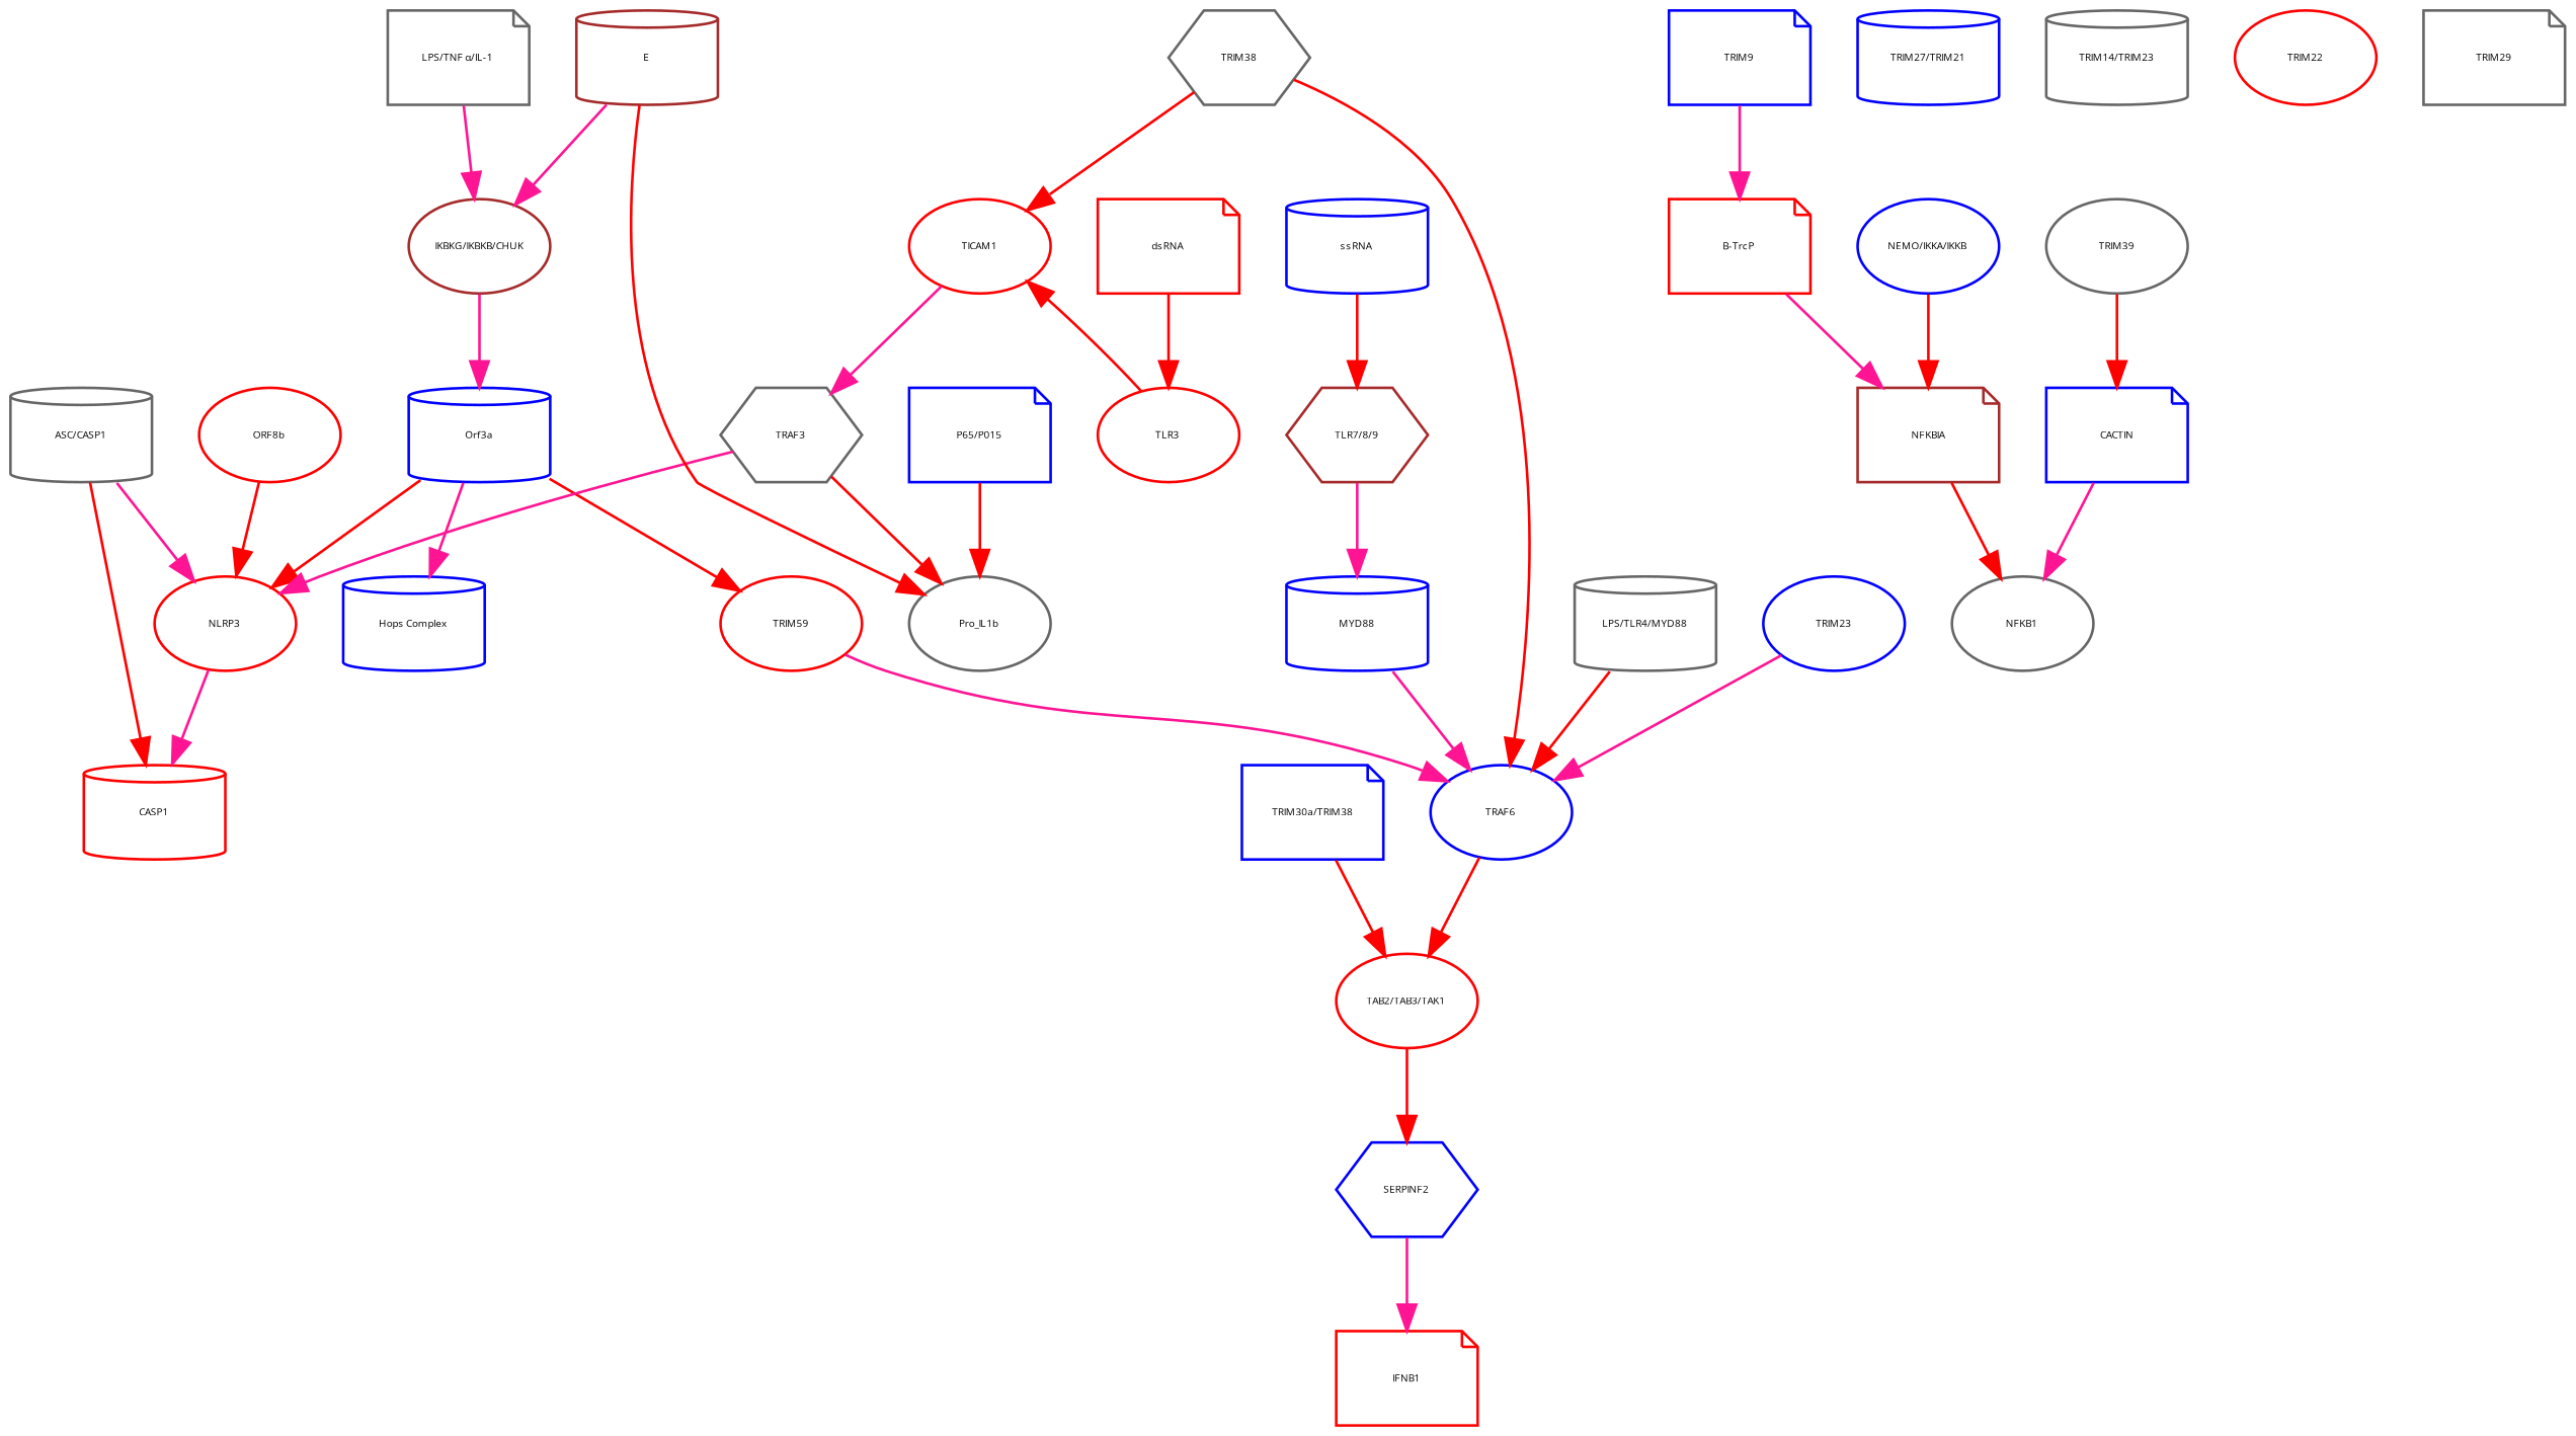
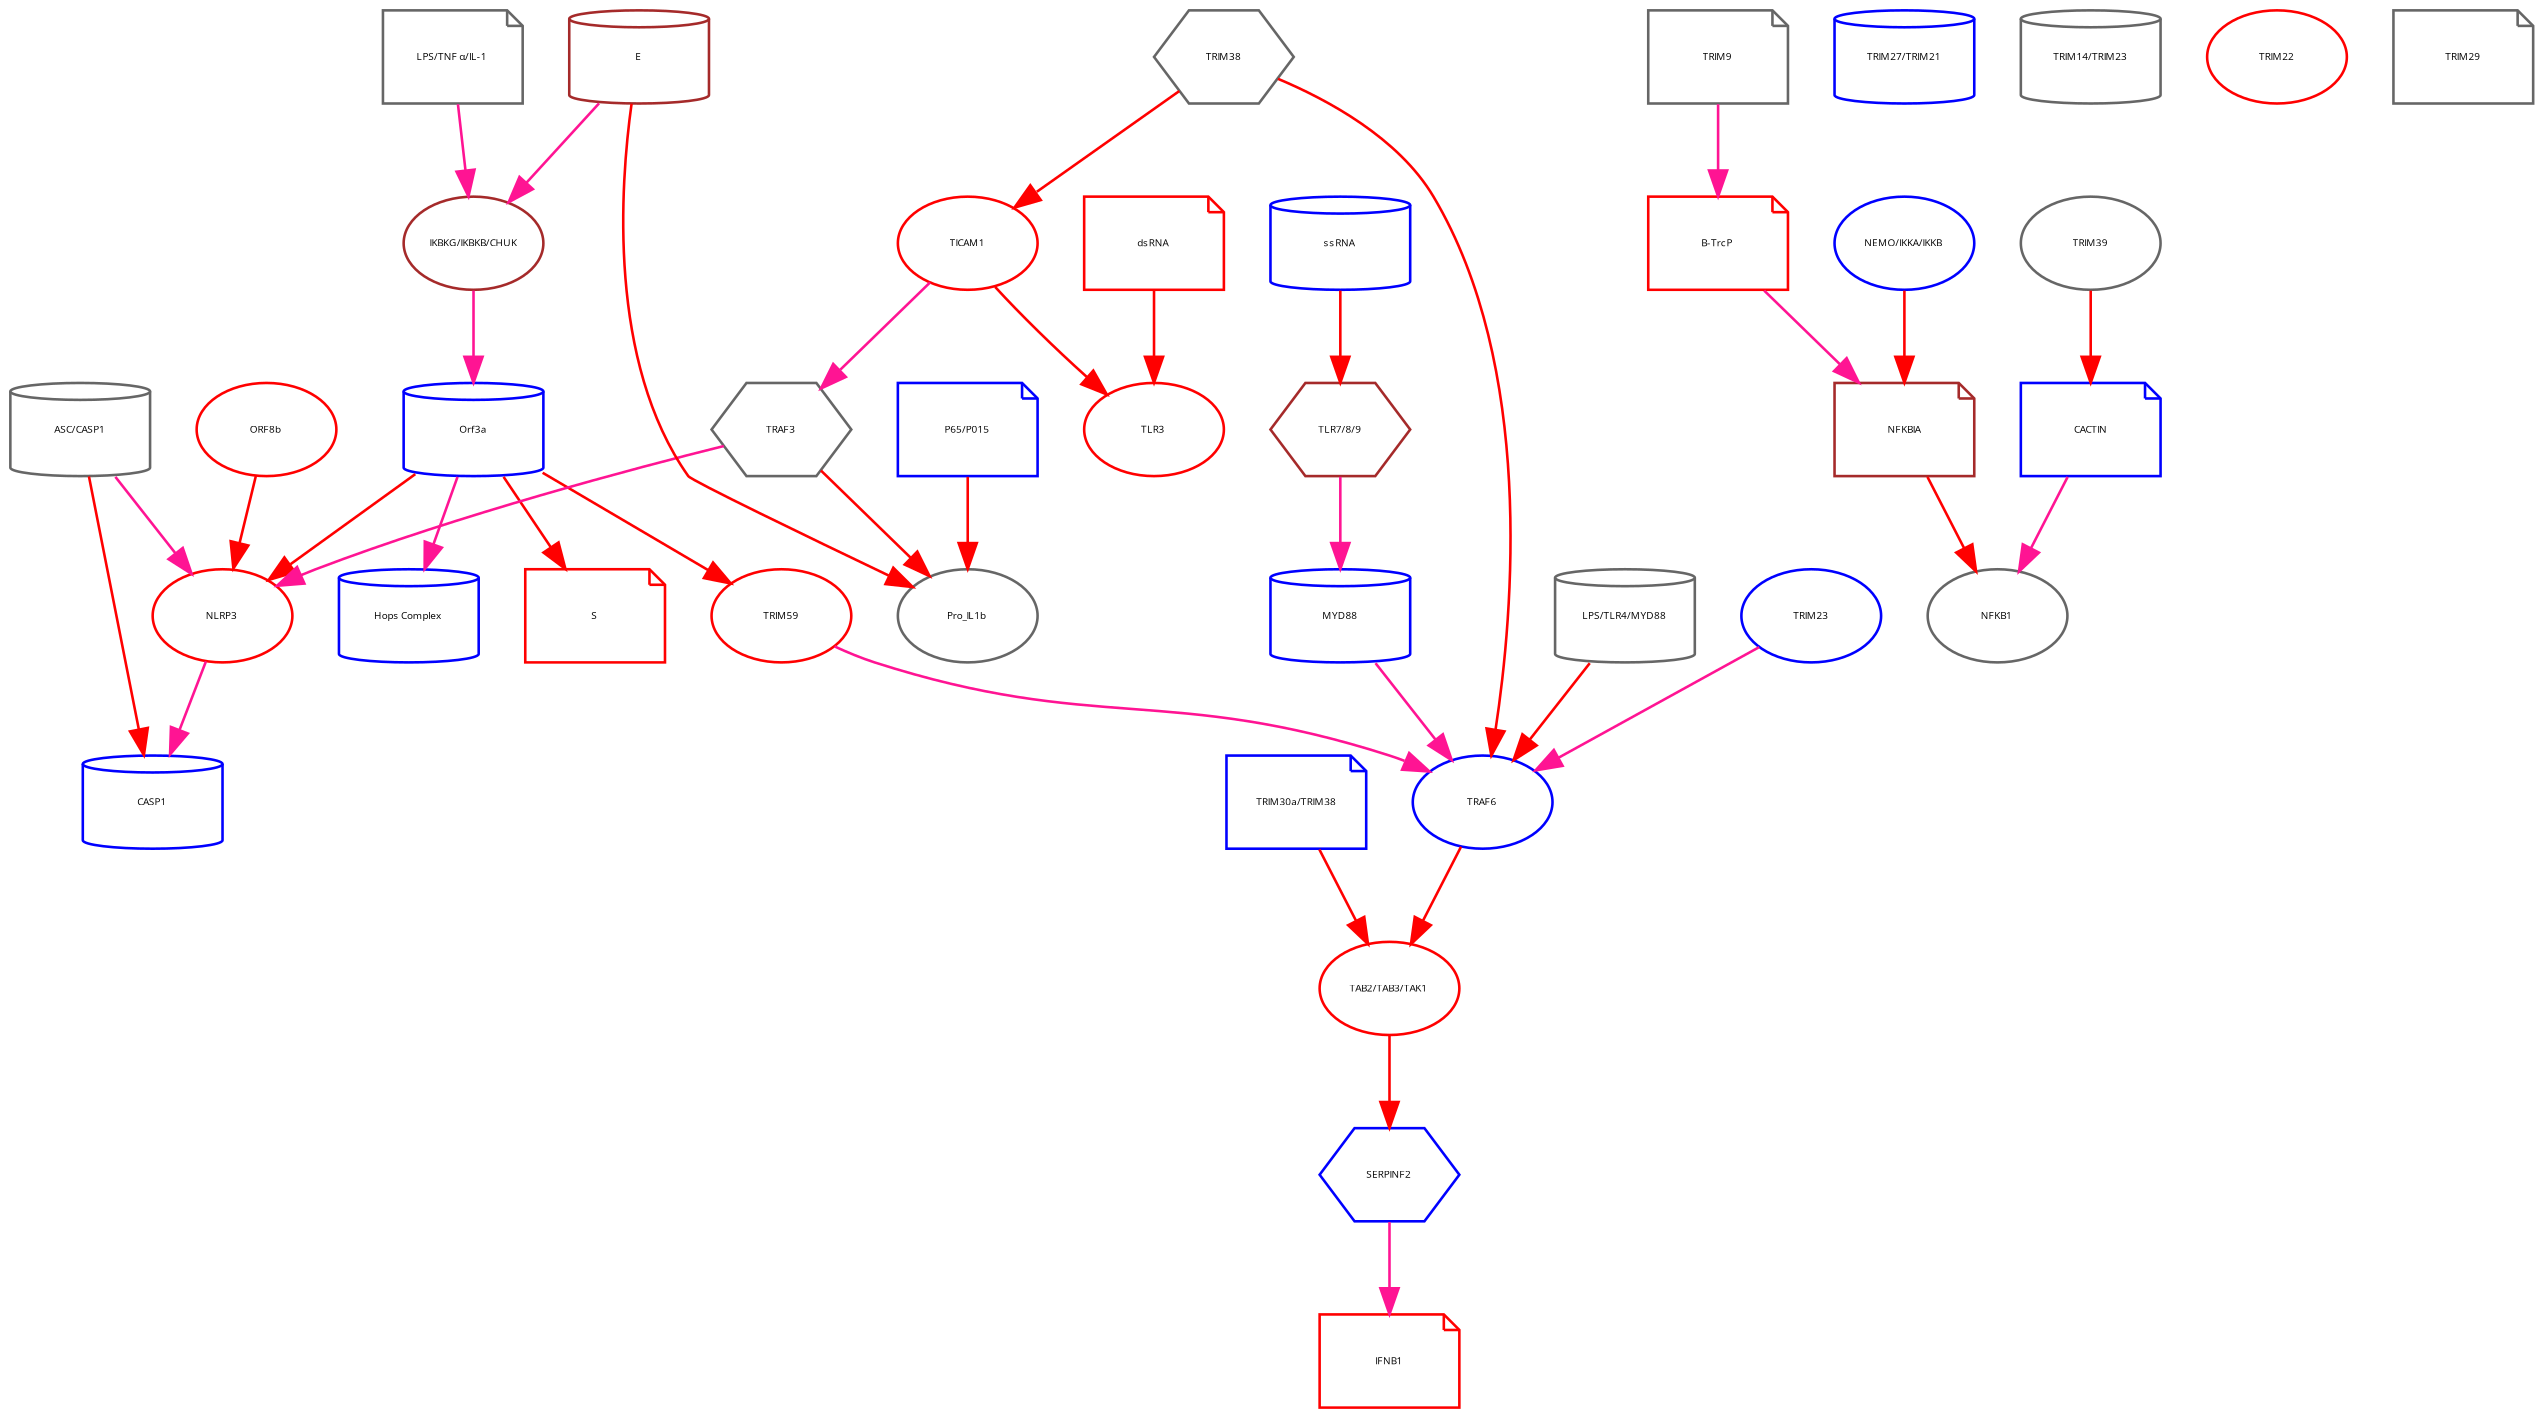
  strict digraph {
    fontname="Open Sans"
    node [bipartite=0 cls=macromolecule color=blue fontname="Open Sans" fontsize=4 shape=ellipse]
    edge [color=red fontname="Open Sans" interaction_type=production]
    n1 [annotation="urn_miriam_hgnc_5961|urn_miriam_hgnc_5960|urn_miriam_hgnc_1974" cls=complex color=brown label="IKBKG/IKBKB/CHUK"]
    n2 [label=Orf3a shape=cylinder]
+   n3 [annotation=urn_miriam_uniprot_P0DTC2 color=red label=S shape=note]
    n4 [annotation="urn_miriam_uniprot_J9TC74|urn_miriam_hgnc_14583|urn_miriam_hgnc_20593|urn_miriam_hgnc_24048|urn_miriam_hgnc_5013|urn_miriam_hgnc_20266" cls=complex label="Hops Complex" shape=cylinder]
    n5 [annotation=urn_miriam_hgnc_16400 color=red label=NLRP3]
    n6 [annotation=urn_miriam_pubmed_22588174 color=red label=TRIM59]
-   n7 [annotation=urn_miriam_hgnc_1499 color=red label=CASP1 shape=cylinder]
+   n7 [annotation=urn_miriam_hgnc_1499 label=CASP1 shape=cylinder]
    n8 [annotation=urn_miriam_hgnc_12036 label=TRAF6]
-   n9 [annotation=urn_miriam_hgnc_16288 label=TRIM9 shape=note]
+   n9 [annotation=urn_miriam_hgnc_16288 color=gray40 label=TRIM9 shape=note]
    n10 [annotation=urn_miriam_hgnc_1144 color=red label="B-TrcP" shape=note]
    n11 [annotation=urn_miriam_hgnc_7797 color=brown label=NFKBIA shape=note]
    n12 [annotation=urn_miriam_hgnc_7794 color=gray40 label=NFKB1]
    n13 [annotation=urn_miriam_hgnc_10065 color=gray40 label=TRIM39]
    n14 [annotation=urn_miriam_hgnc_29938 label=CACTIN shape=note]
    n15 [annotation="urn_miriam_hgnc_6121|urn_miriam_hgnc_11892|urn_miriam_hgnc_5991" cls=complex color=gray40 label="LPS/TNF α/IL-1" shape=note]
    n16 [annotation="urn_miriam_hgnc_15633|urn_miriam_hgnc_15632|urn_miriam_hgnc_15631" cls=complex color=brown label="TLR7/8/9" shape=hexagon]
    n17 [annotation=urn_miriam_hgnc_7562 label=MYD88 shape=cylinder]
    n18 [annotation=urn_miriam_hgnc_11849 color=red label=TLR3]
    n19 [annotation=urn_miriam_hgnc_18348 color=red label=TICAM1]
    n20 [annotation=urn_miriam_hgnc_12033 color=gray40 label=TRAF3 shape=hexagon]
    n21 [annotation="urn_miriam_hgnc_17075|urn_miriam_hgnc_30681|urn_miriam_hgnc_6859" cls=complex color=red label="TAB2/TAB3/TAK1"]
    n22 [annotation=urn_miriam_hgnc_9075 label=SERPINF2 shape=hexagon]
    n23 [annotation=urn_miriam_pubmed_5434 color=red label=IFNB1 shape=note]
    n24 [cls="nucleic acid feature" label=ssRNA shape=cylinder]
    n25 [annotation="urn_miriam_hgnc_9955|urn_miriam_hgnc_7794" cls=complex label="P65/P015" shape=note]
    n26 [annotation=urn_miriam_hgnc_5992 color=gray40 label=Pro_IL1b]
    n27 [annotation="urn_miriam_hgnc_9975|urn_miriam_hgnc_11312" cls=complex label="TRIM27/TRIM21" shape=cylinder]
    n28 [annotation="urn_miriam_hgnc_16283|urn_miriam_hgnc_660" cls=complex color=gray40 label="TRIM14/TRIM23" shape=cylinder]
    n29 [annotation="urn_miriam_hgnc_16608|urn_miriam_hgnc_1499" cls=complex color=gray40 label="ASC/CASP1" shape=cylinder]
    n30 [annotation=urn_miriam_hgnc_16379 color=red label=TRIM22]
    n31 [annotation=urn_miriam_ncbiprotein_1796318600 color=brown label=E shape=cylinder]
    n32 [annotation=urn_miriam_hgnc_10059 color=gray40 label=TRIM38 shape=hexagon]
    n33 [annotation=urn_miriam_hgnc_17274 color=gray40 label=TRIM29 shape=note]
    n34 [annotation="urn_miriam_hgnc_6121|urn_miriam_hgnc_11850|urn_miriam_hgnc_7562" cls=complex color=gray40 label="LPS/TLR4/MYD88" shape=cylinder]
    n35 [cls="nucleic acid feature" color=red label=dsRNA shape=note]
    n36 [annotation=urn_miriam_uniprot_Q6S8E2 color=red label=ORF8b]
    n37 [annotation="urn_miriam_hgnc_5961|urn_miriam_hgnc_5960|urn_miriam_hgnc_1974" cls=complex label="NEMO/IKKA/IKKB"]
    n38 [annotation=urn_miriam_hgnc_10059 cls=complex label="TRIM30a/TRIM38" shape=note]
    n39 [annotation=urn_miriam_hgnc_660 label=TRIM23]
    n1 -> n2 [color=deeppink interaction_type=stimulation]
+   n2 -> n3 [interaction_type=stimulation]
    n2 -> n4 [color=deeppink interaction_type=stimulation]
    n2 -> n5
    n2 -> n6 [annotation=urn_miriam_pubmed_28829373 interaction_type="necessary stimulation"]
    n5 -> n7 [annotation=urn_miriam_pubmed_31034780 color=deeppink interaction_type=catalysis]
    n6 -> n8 [annotation="urn_miriam_pubmed_23758787|urn_miriam_pubmed_22588174" color=deeppink interaction_type=inhibition]
    n8 -> n21 [annotation="urn_miriam_pubmed_23758787|urn_miriam_pubmed_25172371" interaction_type="necessary stimulation"]
    n9 -> n10 [color=deeppink interaction_type=inhibition]
    n10 -> n11 [annotation=urn_miriam_pubmed_21135871 color=deeppink interaction_type=catalysis]
    n11 -> n12
    n13 -> n14 [interaction_type=stimulation]
    n14 -> n12 [color=deeppink interaction_type=inhibition]
    n15 -> n1 [color=deeppink]
    n16 -> n17 [annotation=urn_miriam_pubmed_15361868 color=deeppink interaction_type="necessary stimulation"]
    n17 -> n8 [annotation="urn_miriam_pubmed_15361868|urn_miriam_pubmed_22539786|urn_miriam_pubmed_20724660" color=deeppink interaction_type="necessary stimulation"]
-   n18 -> n19 [annotation="urn_miriam_pubmed_23758787|urn_miriam_pubmed_22539786" interaction_type="necessary stimulation"]
+   n19 -> n18 [annotation="urn_miriam_pubmed_23758787|urn_miriam_pubmed_22539786" interaction_type="necessary stimulation"]
    n19 -> n20 [annotation=urn_miriam_pubmed_28829373 color=deeppink interaction_type="necessary stimulation"]
    n20 -> n5 [color=deeppink]
    n20 -> n26 [annotation=urn_miriam_pubmed_31034780 interaction_type=catalysis]
    n21 -> n22 [annotation=urn_miriam_pubmed_17706453 interaction_type="necessary stimulation"]
    n22 -> n23 [color=deeppink]
    n24 -> n16 [annotation=urn_miriam_pubmed_21782231 interaction_type="necessary stimulation"]
    n25 -> n26
    n29 -> n5 [color=deeppink]
    n29 -> n7
    n31 -> n1 [color=deeppink]
    n31 -> n26 [annotation=urn_miriam_pubmed_31034780 interaction_type=catalysis]
    n32 -> n8 [annotation="urn_miriam_pubmed_15361868|urn_miriam_pubmed_22539786|urn_miriam_pubmed_20724660" interaction_type=inhibition]
    n32 -> n19 [annotation="urn_miriam_pubmed_23758787|urn_miriam_pubmed_22539786" interaction_type=inhibition]
    n34 -> n8
    n35 -> n18 [annotation=urn_miriam_pubmed_23758787 interaction_type="necessary stimulation"]
    n36 -> n5
    n37 -> n11 [annotation=urn_miriam_pubmed_21135871 interaction_type=catalysis]
    n38 -> n21 [annotation="urn_miriam_pubmed_23758787|urn_miriam_pubmed_25172371" interaction_type=inhibition]
    n39 -> n8 [annotation="urn_miriam_pubmed_15361868|urn_miriam_pubmed_22539786|urn_miriam_pubmed_20724660" color=deeppink interaction_type="necessary stimulation"]
  }
